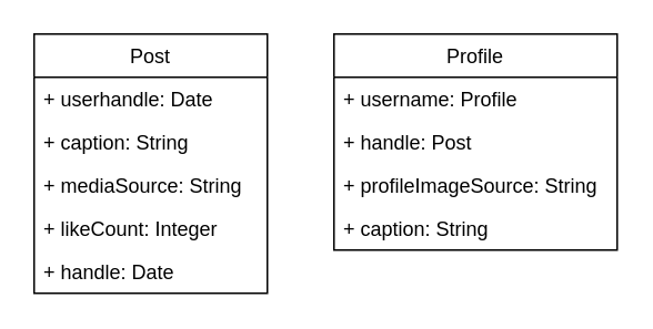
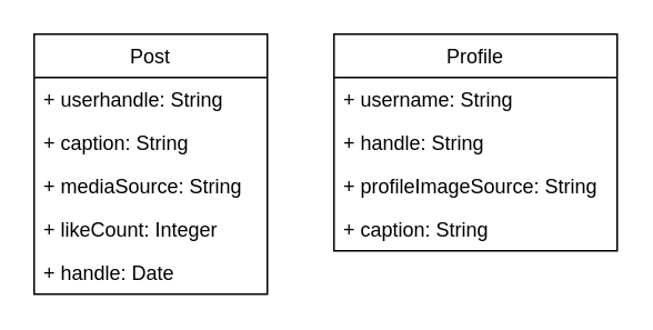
  <mxCell id="0" />
  <mxCell id="1" parent="0" />
  <mxCell id="2" value="Post" style="swimlane;fontStyle=0;childLayout=stackLayout;horizontal=1;startSize=26;fillColor=none;horizontalStack=0;resizeParent=1;resizeParentMax=0;resizeLast=0;collapsible=1;marginBottom=0;" parent="1" vertex="1"><mxGeometry x="20" y="20" width="140" height="156" as="geometry" /></mxCell>
- <mxCell id="3" value="+ userhandle: Date" style="text;strokeColor=none;fillColor=none;align=left;verticalAlign=top;spacingLeft=4;spacingRight=4;overflow=hidden;rotatable=0;points=[[0,0.5],[1,0.5]];portConstraint=eastwest;" parent="2" vertex="1"><mxGeometry y="26" width="140" height="26" as="geometry" /></mxCell>
+ <mxCell id="3" value="+ userhandle: String" style="text;strokeColor=none;fillColor=none;align=left;verticalAlign=top;spacingLeft=4;spacingRight=4;overflow=hidden;rotatable=0;points=[[0,0.5],[1,0.5]];portConstraint=eastwest;" parent="2" vertex="1"><mxGeometry y="26" width="140" height="26" as="geometry" /></mxCell>
  <mxCell id="4" value="+ caption: String" style="text;strokeColor=none;fillColor=none;align=left;verticalAlign=top;spacingLeft=4;spacingRight=4;overflow=hidden;rotatable=0;points=[[0,0.5],[1,0.5]];portConstraint=eastwest;" parent="2" vertex="1"><mxGeometry y="52" width="140" height="26" as="geometry" /></mxCell>
  <mxCell id="5" value="+ mediaSource: String" style="text;strokeColor=none;fillColor=none;align=left;verticalAlign=top;spacingLeft=4;spacingRight=4;overflow=hidden;rotatable=0;points=[[0,0.5],[1,0.5]];portConstraint=eastwest;" parent="2" vertex="1"><mxGeometry y="78" width="140" height="26" as="geometry" /></mxCell>
  <mxCell id="6" value="+ likeCount: Integer" style="text;strokeColor=none;fillColor=none;align=left;verticalAlign=top;spacingLeft=4;spacingRight=4;overflow=hidden;rotatable=0;points=[[0,0.5],[1,0.5]];portConstraint=eastwest;" parent="2" vertex="1"><mxGeometry y="104" width="140" height="26" as="geometry" /></mxCell>
  <mxCell id="7" value="+ handle: Date" style="text;strokeColor=none;fillColor=none;align=left;verticalAlign=top;spacingLeft=4;spacingRight=4;overflow=hidden;rotatable=0;points=[[0,0.5],[1,0.5]];portConstraint=eastwest;" parent="2" vertex="1"><mxGeometry y="130" width="140" height="26" as="geometry" /></mxCell>
  <mxCell id="8" value="Profile" style="swimlane;fontStyle=0;childLayout=stackLayout;horizontal=1;startSize=26;fillColor=none;horizontalStack=0;resizeParent=1;resizeParentMax=0;resizeLast=0;collapsible=1;marginBottom=0;" parent="1" vertex="1"><mxGeometry x="200" y="20" width="170" height="130" as="geometry" /></mxCell>
- <mxCell id="9" value="+ username: Profile" style="text;strokeColor=none;fillColor=none;align=left;verticalAlign=top;spacingLeft=4;spacingRight=4;overflow=hidden;rotatable=0;points=[[0,0.5],[1,0.5]];portConstraint=eastwest;" parent="8" vertex="1"><mxGeometry y="26" width="170" height="26" as="geometry" /></mxCell>
- <mxCell id="10" value="+ handle: Post" style="text;strokeColor=none;fillColor=none;align=left;verticalAlign=top;spacingLeft=4;spacingRight=4;overflow=hidden;rotatable=0;points=[[0,0.5],[1,0.5]];portConstraint=eastwest;" parent="8" vertex="1"><mxGeometry y="52" width="170" height="26" as="geometry" /></mxCell>
+ <mxCell id="9" value="+ username: String" style="text;strokeColor=none;fillColor=none;align=left;verticalAlign=top;spacingLeft=4;spacingRight=4;overflow=hidden;rotatable=0;points=[[0,0.5],[1,0.5]];portConstraint=eastwest;" parent="8" vertex="1"><mxGeometry y="26" width="170" height="26" as="geometry" /></mxCell>
+ <mxCell id="10" value="+ handle: String" style="text;strokeColor=none;fillColor=none;align=left;verticalAlign=top;spacingLeft=4;spacingRight=4;overflow=hidden;rotatable=0;points=[[0,0.5],[1,0.5]];portConstraint=eastwest;" parent="8" vertex="1"><mxGeometry y="52" width="170" height="26" as="geometry" /></mxCell>
  <mxCell id="11" value="+ profileImageSource: String" style="text;strokeColor=none;fillColor=none;align=left;verticalAlign=top;spacingLeft=4;spacingRight=4;overflow=hidden;rotatable=0;points=[[0,0.5],[1,0.5]];portConstraint=eastwest;" parent="8" vertex="1"><mxGeometry y="78" width="170" height="26" as="geometry" /></mxCell>
  <mxCell id="12" value="+ caption: String" style="text;strokeColor=none;fillColor=none;align=left;verticalAlign=top;spacingLeft=4;spacingRight=4;overflow=hidden;rotatable=0;points=[[0,0.5],[1,0.5]];portConstraint=eastwest;" parent="8" vertex="1"><mxGeometry y="104" width="170" height="26" as="geometry" /></mxCell>
